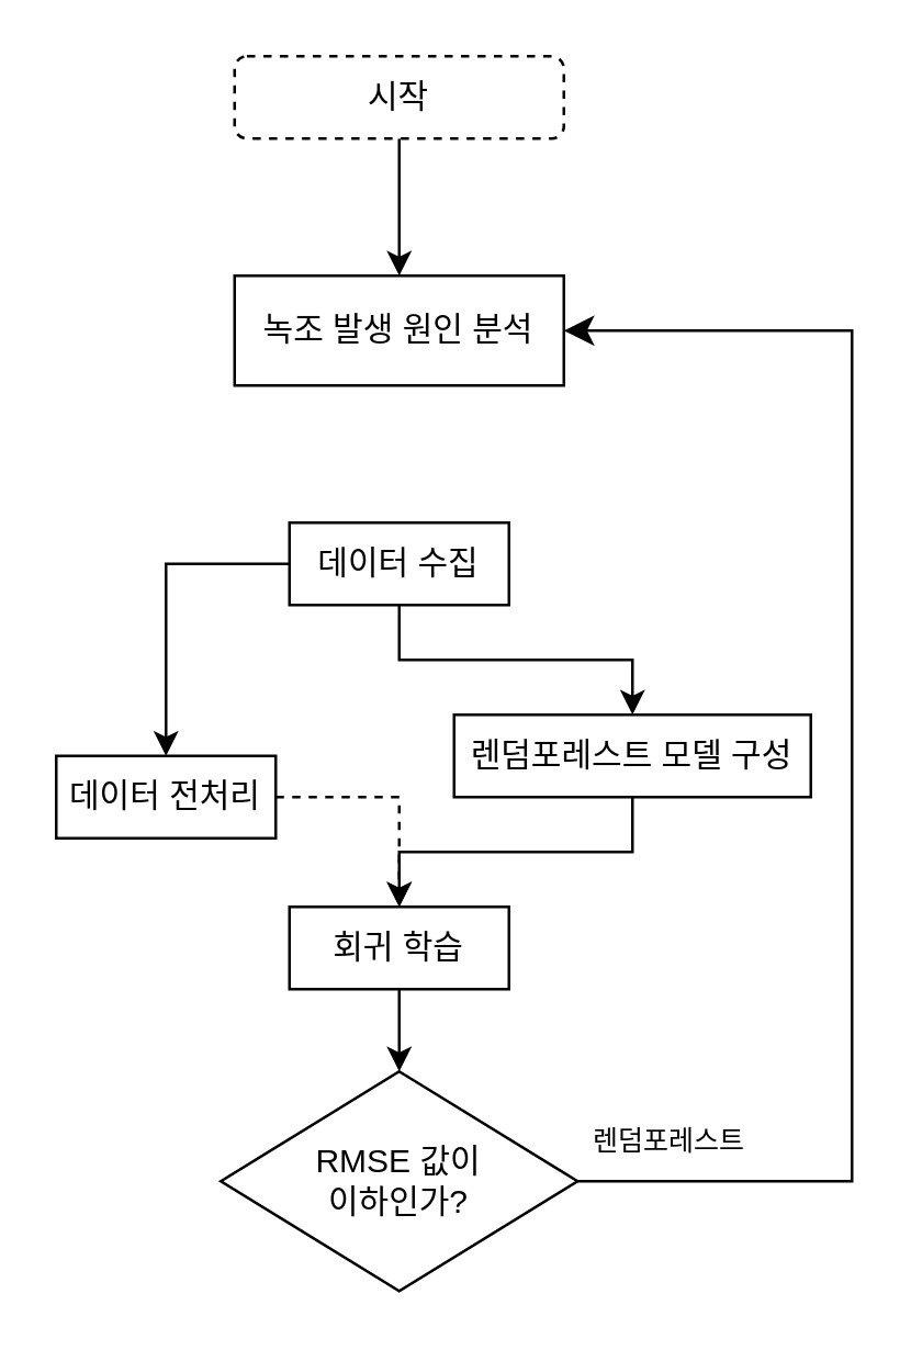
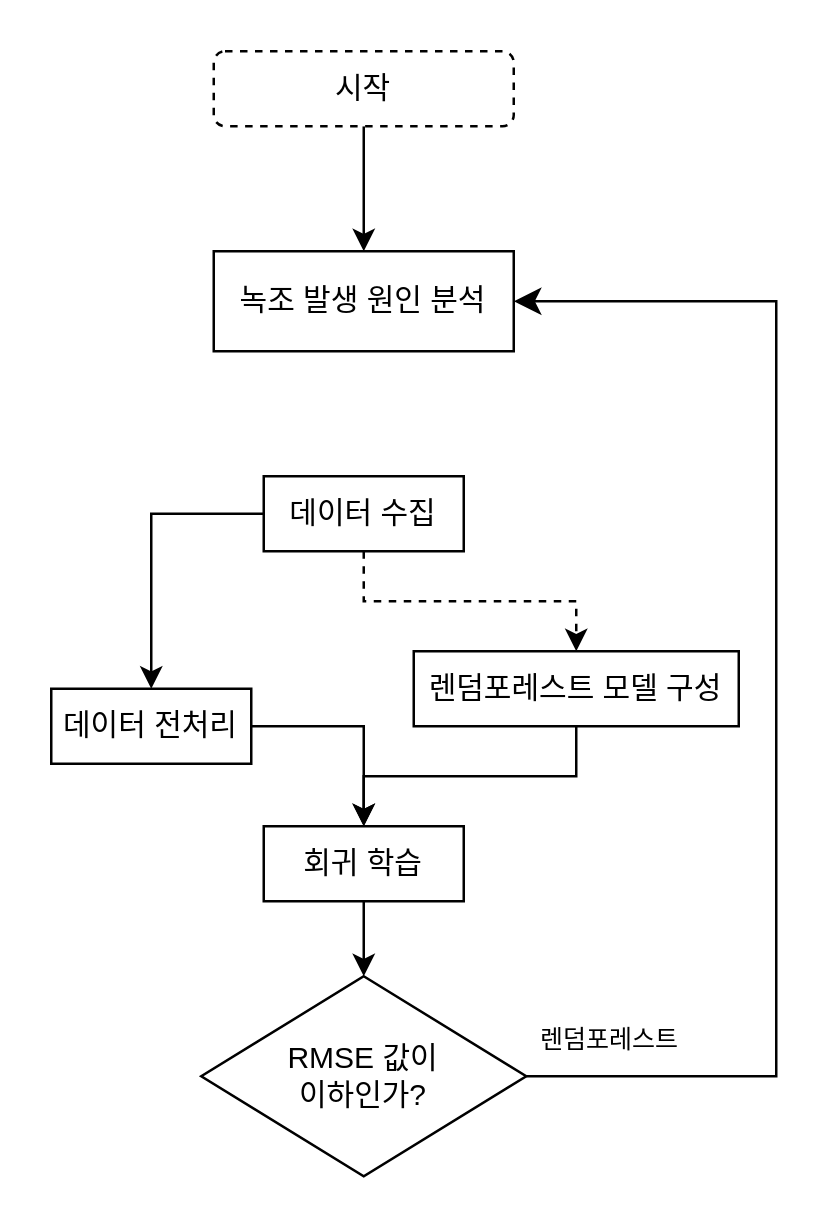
  <mxCell id="0" />
  <mxCell id="1" parent="0" />
  <mxCell id="2" value="녹조 발생 원인 분석" style="rounded=0;whiteSpace=wrap;html=1;fontSize=12;glass=0;strokeWidth=1;shadow=0;" parent="1" vertex="1"><mxGeometry x="85" y="100" width="120" height="40" as="geometry" /></mxCell>
  <mxCell id="3" value="" style="edgeStyle=orthogonalEdgeStyle;rounded=0;orthogonalLoop=1;jettySize=auto;html=1;" edge="1" parent="1" source="5" target="7"><mxGeometry relative="1" as="geometry" /></mxCell>
- <mxCell id="4" value="" style="edgeStyle=orthogonalEdgeStyle;rounded=0;orthogonalLoop=1;jettySize=auto;html=1;" edge="1" parent="1" source="5" target="13"><mxGeometry relative="1" as="geometry" /></mxCell>
+ <mxCell id="4" value="" style="edgeStyle=orthogonalEdgeStyle;rounded=0;orthogonalLoop=1;jettySize=auto;html=1;dashed=1;" edge="1" parent="1" source="5" target="13"><mxGeometry relative="1" as="geometry" /></mxCell>
  <mxCell id="5" value="데이터 수집" style="whiteSpace=wrap;html=1;" vertex="1" parent="1"><mxGeometry x="105" y="190" width="80" height="30" as="geometry" /></mxCell>
- <mxCell id="6" value="" style="edgeStyle=orthogonalEdgeStyle;rounded=0;orthogonalLoop=1;jettySize=auto;html=1;dashed=1;" edge="1" parent="1" source="7" target="11"><mxGeometry relative="1" as="geometry" /></mxCell>
+ <mxCell id="6" value="" style="edgeStyle=orthogonalEdgeStyle;rounded=0;orthogonalLoop=1;jettySize=auto;html=1;" edge="1" parent="1" source="7" target="11"><mxGeometry relative="1" as="geometry" /></mxCell>
  <mxCell id="7" value="데이터 전처리" style="whiteSpace=wrap;html=1;" vertex="1" parent="1"><mxGeometry x="20" y="275" width="80" height="30" as="geometry" /></mxCell>
  <mxCell id="8" value="" style="edgeStyle=orthogonalEdgeStyle;rounded=0;orthogonalLoop=1;jettySize=auto;html=1;" edge="1" parent="1" source="9" target="2"><mxGeometry relative="1" as="geometry" /></mxCell>
  <mxCell id="9" value="시작" style="rounded=1;whiteSpace=wrap;html=1;dashed=1;" vertex="1" parent="1"><mxGeometry x="85" y="20" width="120" height="30" as="geometry" /></mxCell>
  <mxCell id="10" value="" style="edgeStyle=orthogonalEdgeStyle;rounded=0;orthogonalLoop=1;jettySize=auto;html=1;" edge="1" parent="1" source="11" target="14"><mxGeometry relative="1" as="geometry" /></mxCell>
  <mxCell id="11" value="회귀 학습" style="whiteSpace=wrap;html=1;" vertex="1" parent="1"><mxGeometry x="105" y="330" width="80" height="30" as="geometry" /></mxCell>
  <mxCell id="12" value="" style="edgeStyle=orthogonalEdgeStyle;rounded=0;orthogonalLoop=1;jettySize=auto;html=1;" edge="1" parent="1" source="13" target="11"><mxGeometry relative="1" as="geometry" /></mxCell>
  <mxCell id="13" value="렌덤포레스트 모델 구성" style="whiteSpace=wrap;html=1;" vertex="1" parent="1"><mxGeometry x="165" y="260" width="130" height="30" as="geometry" /></mxCell>
  <mxCell id="14" value="&lt;div&gt;RMSE 값이&lt;/div&gt;&lt;div&gt;이하인가?&lt;br&gt;&lt;/div&gt;" style="rhombus;whiteSpace=wrap;html=1;" vertex="1" parent="1"><mxGeometry x="80" y="390" width="130" height="80" as="geometry" /></mxCell>
  <mxCell id="15" value="" style="edgeStyle=segmentEdgeStyle;endArrow=classic;html=1;curved=0;rounded=0;endSize=8;startSize=8;exitX=1;exitY=0.5;exitDx=0;exitDy=0;entryX=1;entryY=0.5;entryDx=0;entryDy=0;" edge="1" parent="1" source="14" target="2"><mxGeometry width="50" height="50" relative="1" as="geometry"><mxPoint x="185" y="430" as="sourcePoint" /><mxPoint x="210" y="120" as="targetPoint" /><Array as="points"><mxPoint x="310" y="430" /><mxPoint x="310" y="120" /></Array></mxGeometry></mxCell>
  <mxCell id="16" value="렌덤포레스트" style="text;strokeColor=none;fillColor=none;align=left;verticalAlign=middle;spacingLeft=4;spacingRight=4;overflow=hidden;points=[[0,0.5],[1,0.5]];portConstraint=eastwest;rotatable=0;whiteSpace=wrap;html=1;fontSize=10;" vertex="1" parent="1"><mxGeometry x="210" y="400" width="80" height="30" as="geometry" /></mxCell>
